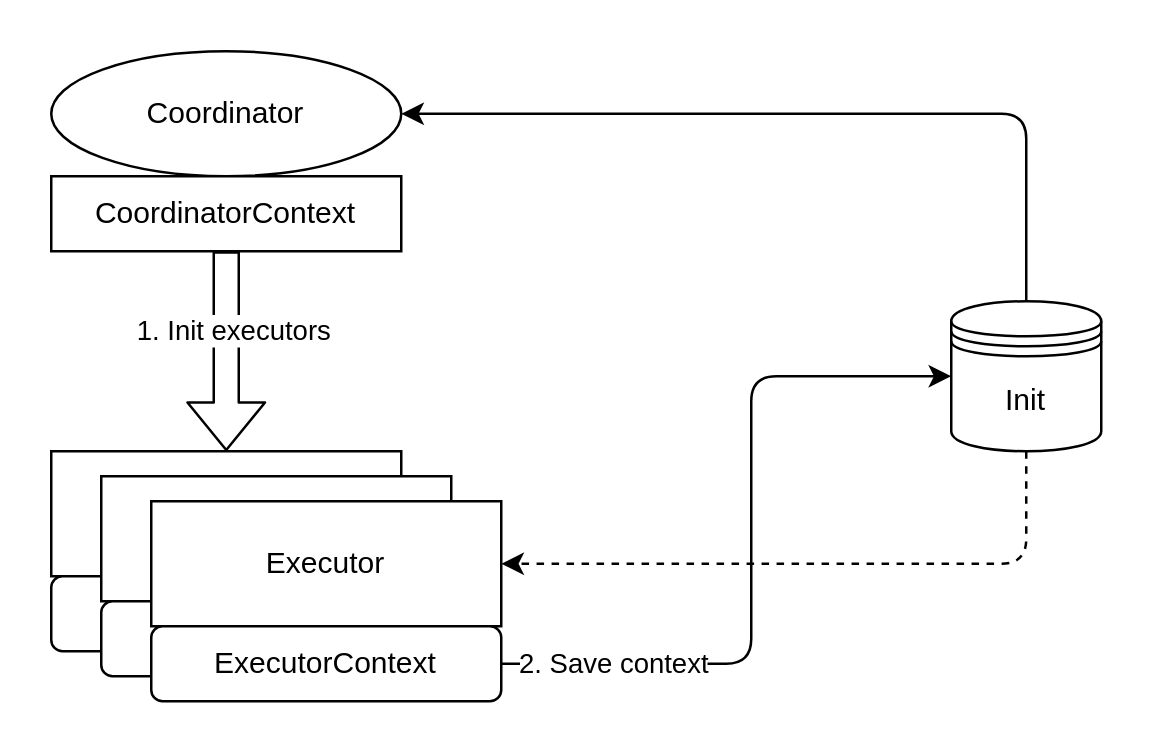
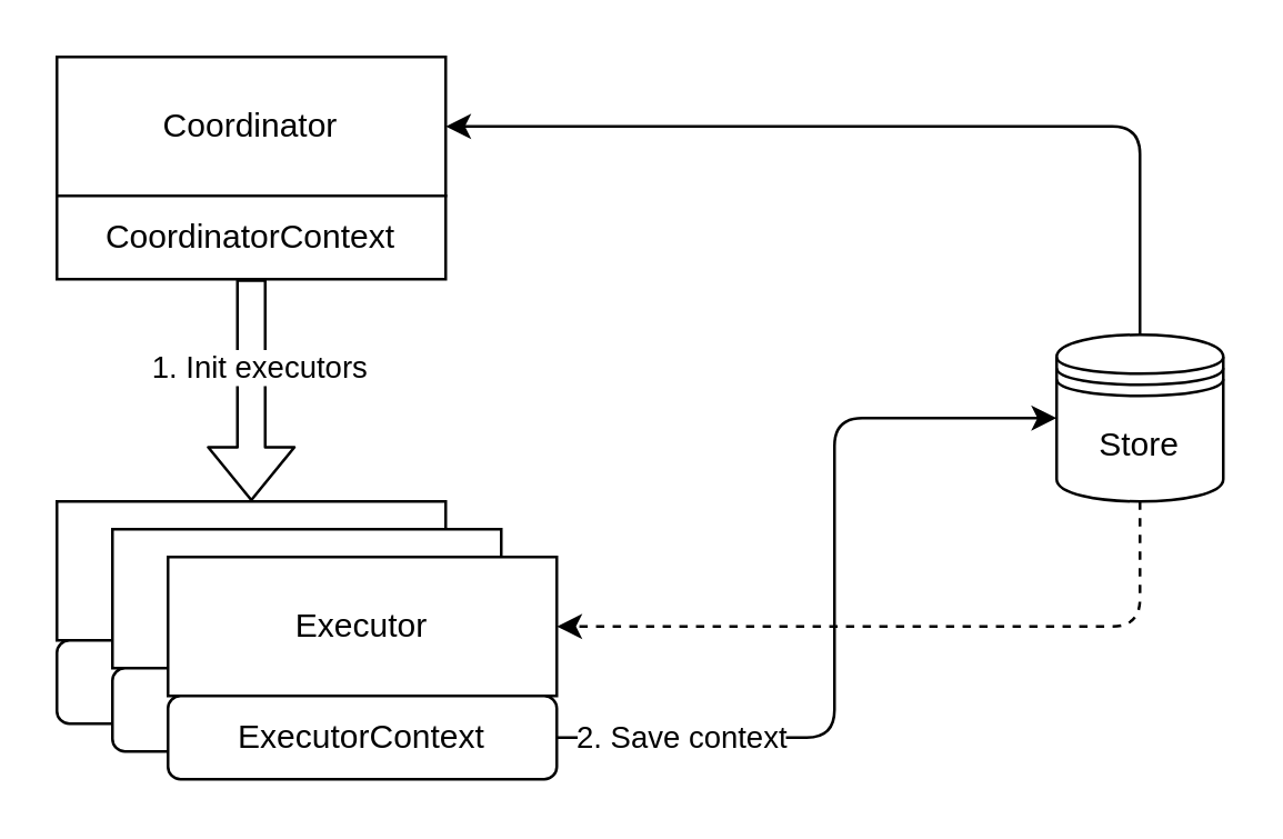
  <mxCell id="0" />
  <mxCell id="1" parent="0" />
- <mxCell id="2" value="Coordinator" style="ellipse;whiteSpace=wrap;html=1;" vertex="1" parent="1"><mxGeometry x="20" y="20" width="140" height="50" as="geometry" /></mxCell>
+ <mxCell id="2" value="Coordinator" style="rounded=0;whiteSpace=wrap;html=1;" vertex="1" parent="1"><mxGeometry x="20" y="20" width="140" height="50" as="geometry" /></mxCell>
  <mxCell id="3" value="CoordinatorContext" style="whiteSpace=wrap;html=1;rounded=0;" vertex="1" parent="1"><mxGeometry x="20" y="70" width="140" height="30" as="geometry" /></mxCell>
- <mxCell id="4" value="Init" style="shape=datastore;whiteSpace=wrap;html=1;" vertex="1" parent="1"><mxGeometry x="380" y="120" width="60" height="60" as="geometry" /></mxCell>
+ <mxCell id="4" value="Store" style="shape=datastore;whiteSpace=wrap;html=1;" vertex="1" parent="1"><mxGeometry x="380" y="120" width="60" height="60" as="geometry" /></mxCell>
  <mxCell id="5" value="" style="group" vertex="1" connectable="0" parent="1"><mxGeometry x="20" y="180" width="180" height="100" as="geometry" /></mxCell>
  <mxCell id="6" value="" style="group" vertex="1" connectable="0" parent="5"><mxGeometry width="180" height="100" as="geometry" /></mxCell>
  <mxCell id="7" value="Executor" style="rounded=0;whiteSpace=wrap;html=1;" vertex="1" parent="6"><mxGeometry width="140" height="50" as="geometry" /></mxCell>
  <mxCell id="8" value="ExecutorContext" style="rounded=1;whiteSpace=wrap;html=1;" vertex="1" parent="6"><mxGeometry y="50" width="140" height="30" as="geometry" /></mxCell>
  <mxCell id="9" value="" style="group" vertex="1" connectable="0" parent="6"><mxGeometry x="20" y="10" width="160" height="90" as="geometry" /></mxCell>
  <mxCell id="10" value="Executor" style="rounded=0;whiteSpace=wrap;html=1;" vertex="1" parent="9"><mxGeometry width="140" height="50" as="geometry" /></mxCell>
  <mxCell id="11" value="ExecutorContext" style="rounded=1;whiteSpace=wrap;html=1;" vertex="1" parent="9"><mxGeometry y="50" width="140" height="30" as="geometry" /></mxCell>
  <mxCell id="12" value="" style="group" vertex="1" connectable="0" parent="9"><mxGeometry x="20" y="10" width="140" height="80" as="geometry" /></mxCell>
  <mxCell id="13" value="Executor" style="rounded=0;whiteSpace=wrap;html=1;" vertex="1" parent="12"><mxGeometry width="140" height="50" as="geometry" /></mxCell>
  <mxCell id="14" value="ExecutorContext" style="rounded=1;whiteSpace=wrap;html=1;" vertex="1" parent="12"><mxGeometry y="50" width="140" height="30" as="geometry" /></mxCell>
  <mxCell id="15" value="" style="endArrow=classic;html=1;exitX=1;exitY=0.5;exitDx=0;exitDy=0;entryX=0;entryY=0.5;entryDx=0;entryDy=0;edgeStyle=orthogonalEdgeStyle;" edge="1" parent="1" source="14" target="4"><mxGeometry width="50" height="50" relative="1" as="geometry"><mxPoint x="170" y="390" as="sourcePoint" /><mxPoint x="380" y="130" as="targetPoint" /><Array as="points"><mxPoint x="300" y="265" /><mxPoint x="300" y="150" /></Array></mxGeometry></mxCell>
  <mxCell id="16" value="2. Save context" style="edgeLabel;html=1;align=center;verticalAlign=middle;resizable=0;points=[];" vertex="1" connectable="0" parent="15"><mxGeometry x="-0.742" y="1" relative="1" as="geometry"><mxPoint x="6" as="offset" /></mxGeometry></mxCell>
  <mxCell id="17" value="" style="shape=flexArrow;endArrow=classic;html=1;exitX=0.5;exitY=1;exitDx=0;exitDy=0;entryX=0.5;entryY=0;entryDx=0;entryDy=0;" edge="1" parent="1" source="3" target="7"><mxGeometry width="50" height="50" relative="1" as="geometry"><mxPoint x="170" y="390" as="sourcePoint" /><mxPoint x="220" y="340" as="targetPoint" /></mxGeometry></mxCell>
  <mxCell id="18" value="1. Init executors" style="edgeLabel;html=1;align=center;verticalAlign=middle;resizable=0;points=[];" vertex="1" connectable="0" parent="17"><mxGeometry x="-0.225" y="2" relative="1" as="geometry"><mxPoint as="offset" /></mxGeometry></mxCell>
  <mxCell id="19" value="" style="endArrow=classic;html=1;entryX=1;entryY=0.5;entryDx=0;entryDy=0;exitX=0.5;exitY=0;exitDx=0;exitDy=0;edgeStyle=orthogonalEdgeStyle;dashed=0;" edge="1" parent="1" source="4" target="2"><mxGeometry width="50" height="50" relative="1" as="geometry"><mxPoint x="170" y="390" as="sourcePoint" /><mxPoint x="220" y="340" as="targetPoint" /></mxGeometry></mxCell>
  <mxCell id="20" value="" style="endArrow=classic;html=1;entryX=1;entryY=0.5;entryDx=0;entryDy=0;exitX=0.5;exitY=1;exitDx=0;exitDy=0;edgeStyle=orthogonalEdgeStyle;dashed=1;" edge="1" parent="1" source="4" target="13"><mxGeometry width="50" height="50" relative="1" as="geometry"><mxPoint x="420" y="130" as="sourcePoint" /><mxPoint x="170" y="55" as="targetPoint" /></mxGeometry></mxCell>
